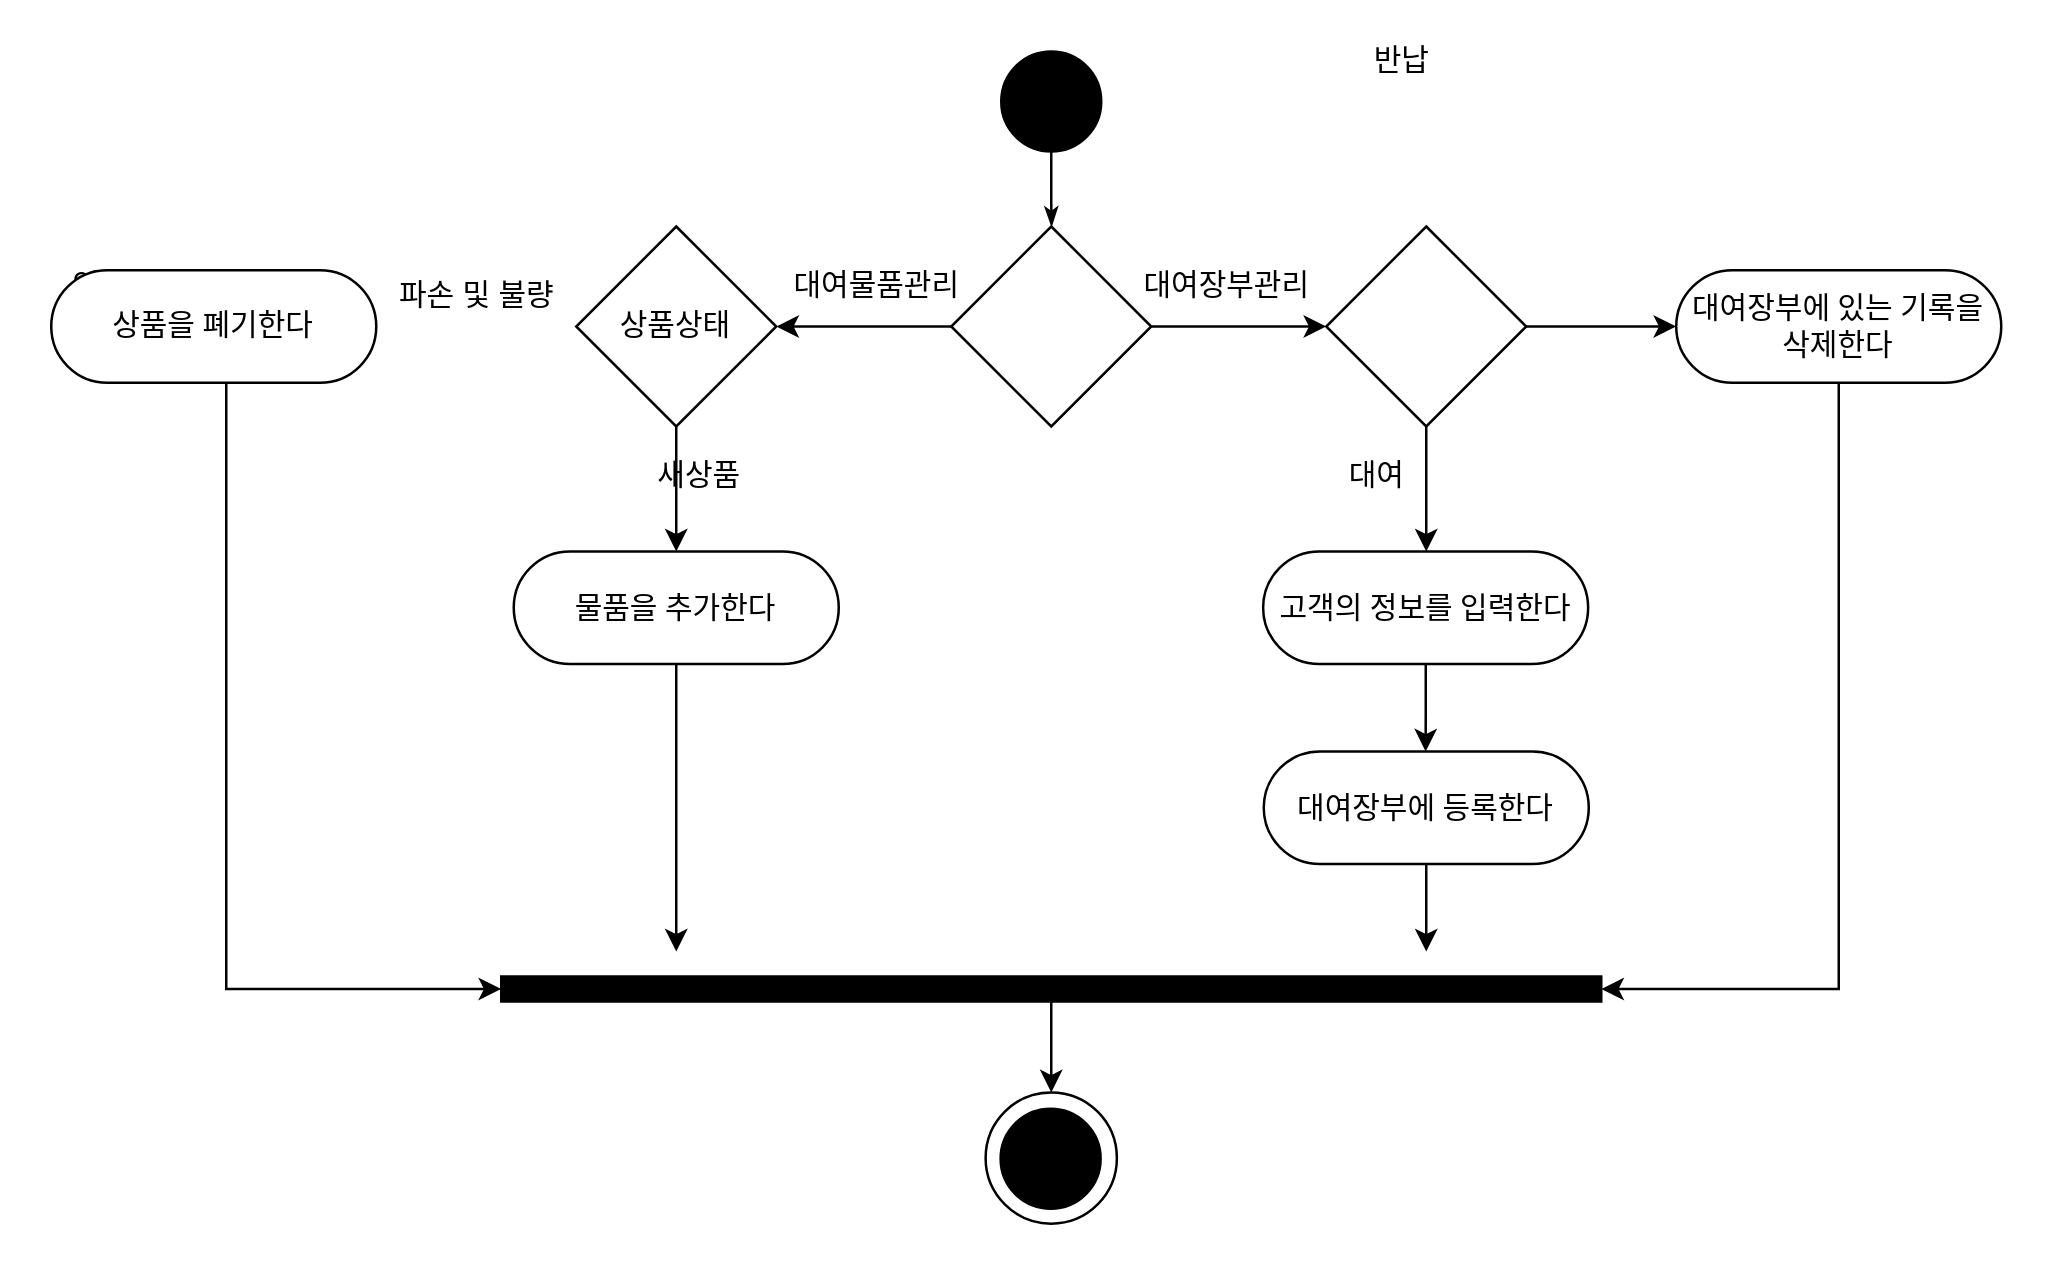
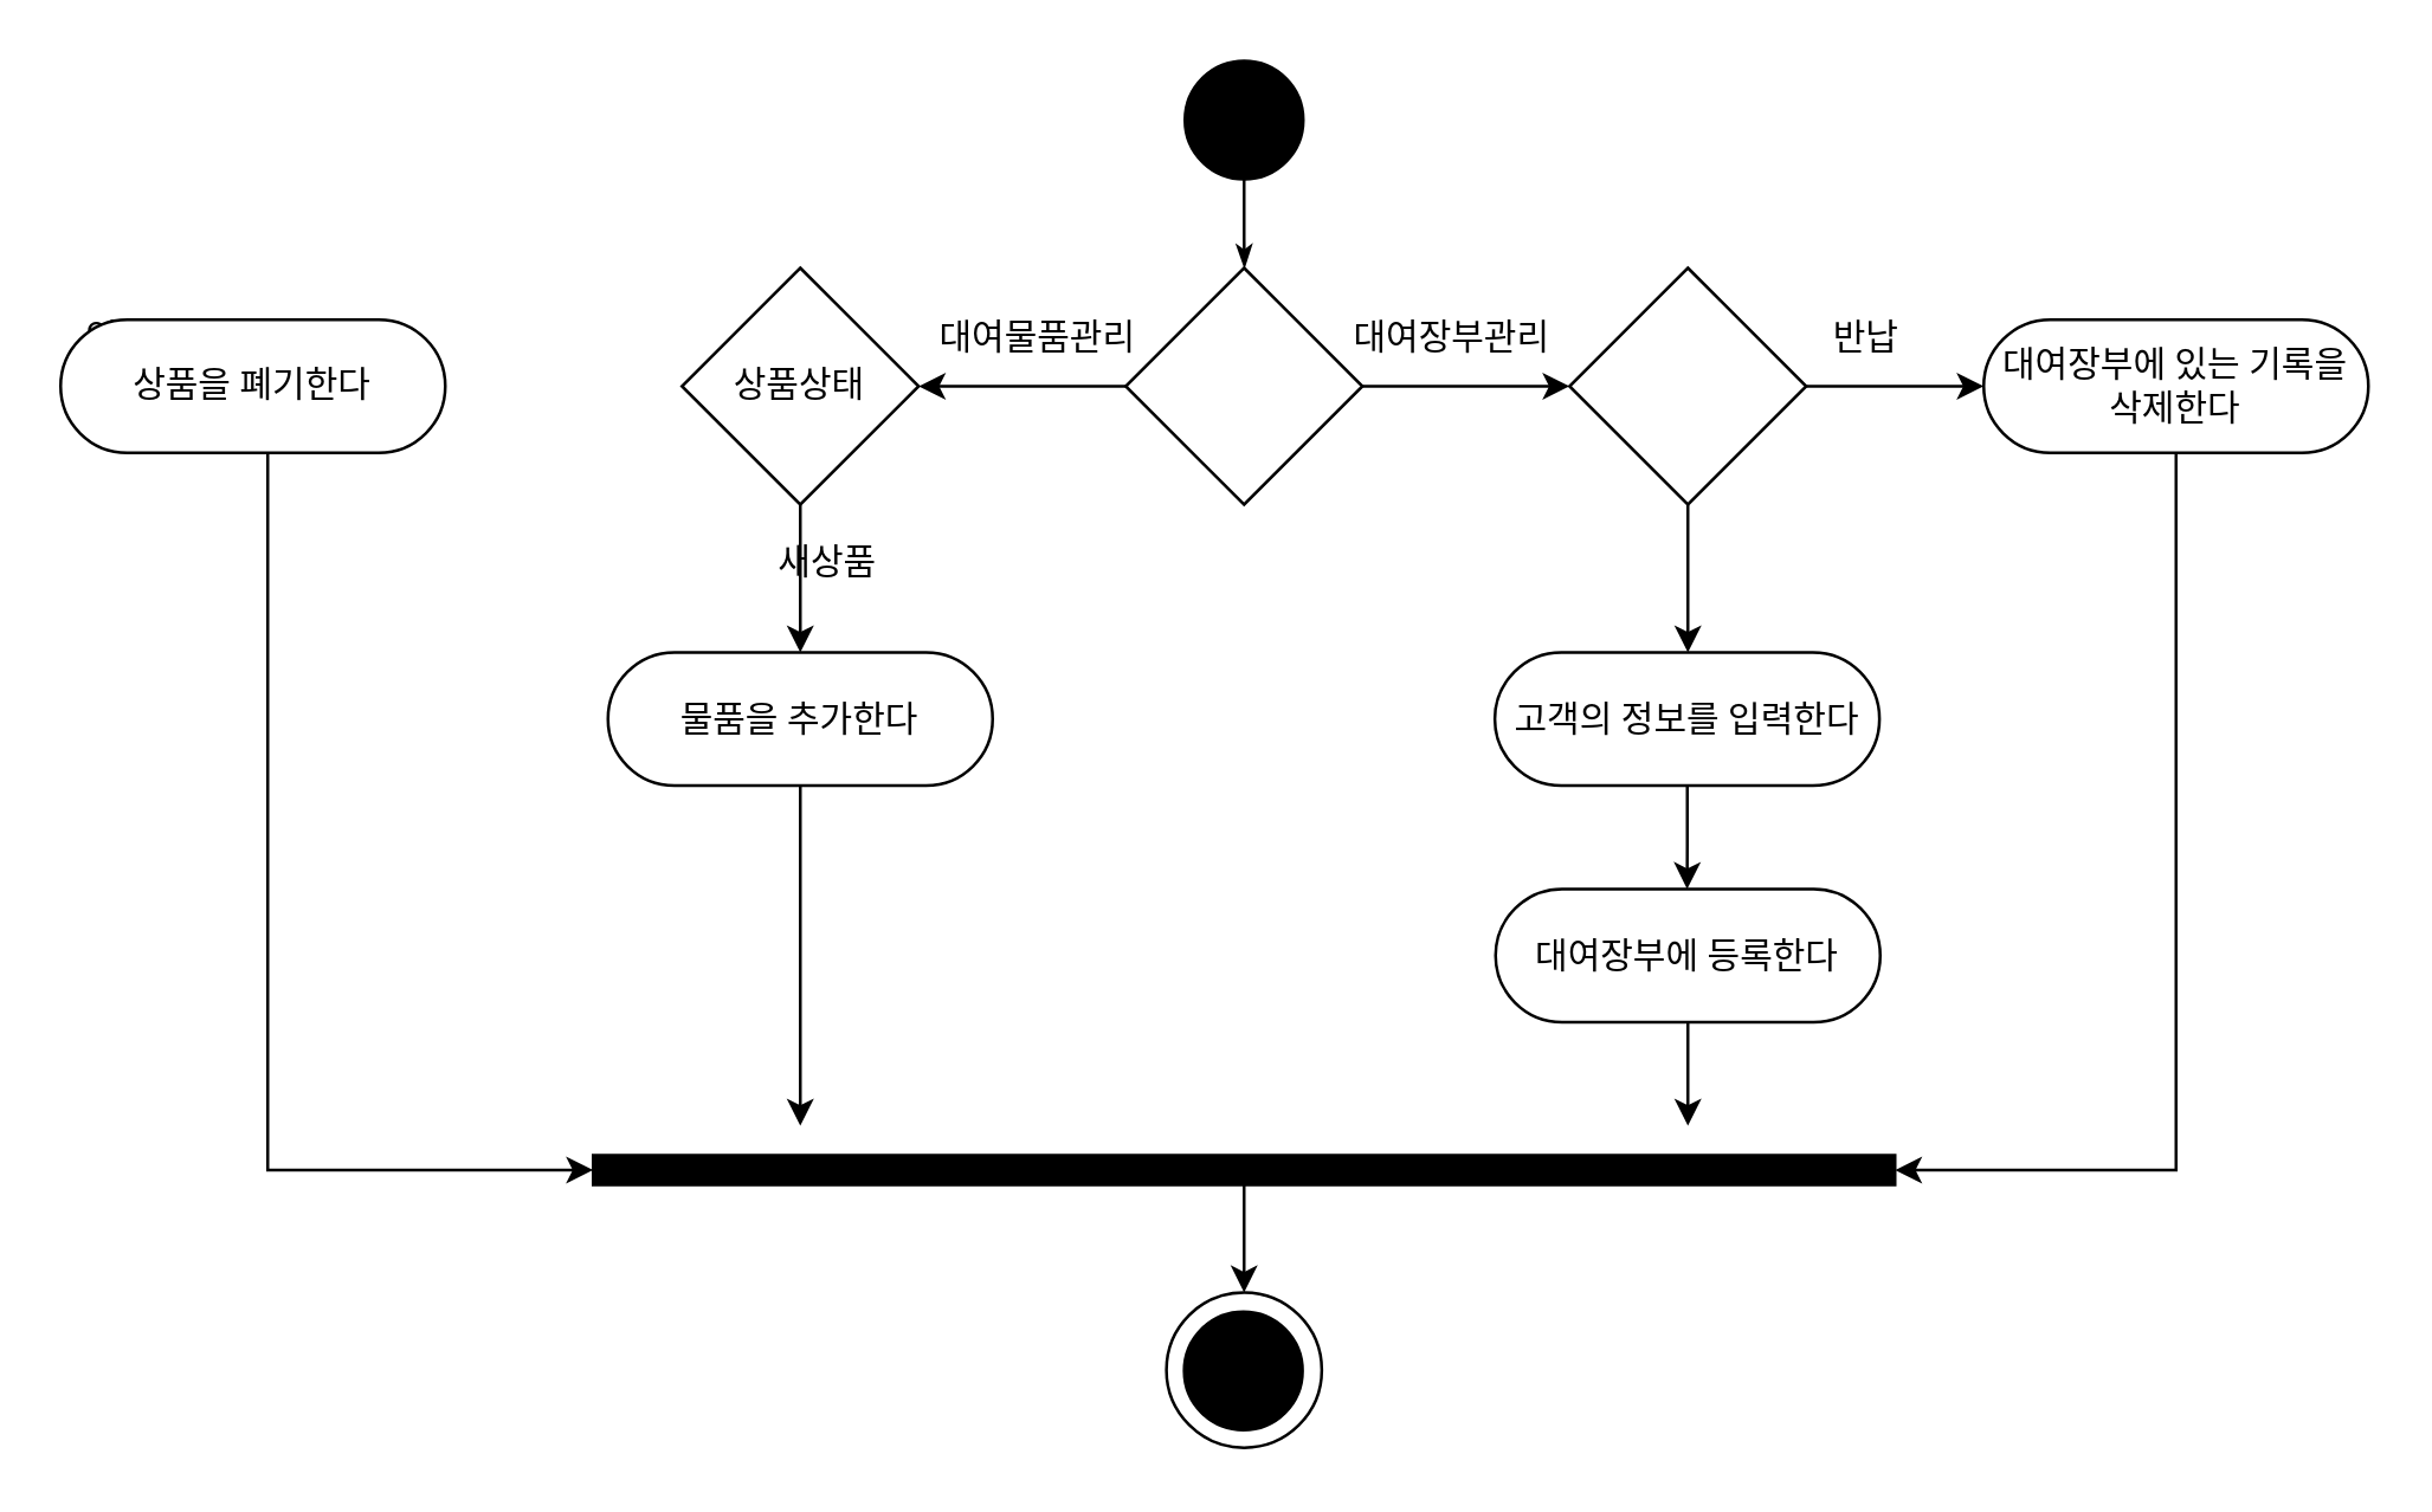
  <mxCell id="0" />
  <mxCell id="1" parent="0" />
  <mxCell id="2" value="" style="ellipse;whiteSpace=wrap;html=1;aspect=fixed;fillColor=#FFFFFF;" vertex="1" parent="1"><mxGeometry x="393.75" y="436.38" width="52.5" height="52.5" as="geometry" /></mxCell>
  <mxCell id="3" style="edgeStyle=orthogonalEdgeStyle;rounded=0;html=1;labelBackgroundColor=none;startArrow=none;startFill=0;startSize=5;endArrow=classicThin;endFill=1;endSize=5;jettySize=auto;orthogonalLoop=1;strokeWidth=1;fontFamily=Verdana;fontSize=12" edge="1" parent="1" source="4"><mxGeometry relative="1" as="geometry"><mxPoint x="420.118" y="90" as="targetPoint" /></mxGeometry></mxCell>
  <mxCell id="4" value="" style="ellipse;whiteSpace=wrap;html=1;rounded=0;shadow=0;comic=0;labelBackgroundColor=none;strokeWidth=1;fillColor=#000000;fontFamily=Verdana;fontSize=12;align=center;" vertex="1" parent="1"><mxGeometry x="400" y="20" width="40" height="40" as="geometry" /></mxCell>
  <mxCell id="5" style="edgeStyle=orthogonalEdgeStyle;rounded=0;orthogonalLoop=1;jettySize=auto;html=1;" edge="1" parent="1" source="7"><mxGeometry relative="1" as="geometry"><mxPoint x="310" y="130" as="targetPoint" /></mxGeometry></mxCell>
  <mxCell id="6" style="edgeStyle=orthogonalEdgeStyle;rounded=0;orthogonalLoop=1;jettySize=auto;html=1;" edge="1" parent="1" source="7"><mxGeometry relative="1" as="geometry"><mxPoint x="530" y="130" as="targetPoint" /></mxGeometry></mxCell>
  <mxCell id="7" value="" style="rhombus;whiteSpace=wrap;html=1;fillColor=#FFFFFF;" vertex="1" parent="1"><mxGeometry x="380" y="90" width="80" height="80" as="geometry" /></mxCell>
  <mxCell id="8" value="대여물품관리" style="text;html=1;align=center;verticalAlign=middle;resizable=0;points=[];;autosize=1;" vertex="1" parent="1"><mxGeometry x="305" y="104" width="90" height="20" as="geometry" /></mxCell>
  <mxCell id="9" value="대여장부관리" style="text;html=1;align=center;verticalAlign=middle;resizable=0;points=[];;autosize=1;" vertex="1" parent="1"><mxGeometry x="445" y="104" width="90" height="20" as="geometry" /></mxCell>
  <mxCell id="10" style="edgeStyle=orthogonalEdgeStyle;rounded=0;orthogonalLoop=1;jettySize=auto;html=1;entryX=1;entryY=0.5;entryDx=0;entryDy=0;" edge="1" parent="1" source="11" target="16"><mxGeometry relative="1" as="geometry"><Array as="points"><mxPoint x="735" y="395" /></Array></mxGeometry></mxCell>
  <mxCell id="11" value="대여장부에 있는 기록을 삭제한다" style="rounded=1;whiteSpace=wrap;html=1;shadow=0;comic=0;labelBackgroundColor=none;strokeWidth=1;fontFamily=Verdana;fontSize=12;align=center;arcSize=50;" vertex="1" parent="1"><mxGeometry x="670" y="107.5" width="130" height="45" as="geometry" /></mxCell>
  <mxCell id="12" style="edgeStyle=orthogonalEdgeStyle;rounded=0;orthogonalLoop=1;jettySize=auto;html=1;" edge="1" parent="1" source="13"><mxGeometry relative="1" as="geometry"><mxPoint x="569.75" y="300" as="targetPoint" /></mxGeometry></mxCell>
  <mxCell id="13" value="고객의 정보를 입력한다" style="rounded=1;whiteSpace=wrap;html=1;shadow=0;comic=0;labelBackgroundColor=none;strokeWidth=1;fontFamily=Verdana;fontSize=12;align=center;arcSize=50;" vertex="1" parent="1"><mxGeometry x="504.75" y="220" width="130" height="45" as="geometry" /></mxCell>
  <mxCell id="14" value="" style="ellipse;whiteSpace=wrap;html=1;rounded=0;shadow=0;comic=0;labelBackgroundColor=none;strokeWidth=1;fillColor=#000000;fontFamily=Verdana;fontSize=12;align=center;" vertex="1" parent="1"><mxGeometry x="399.75" y="442.88" width="40" height="40" as="geometry" /></mxCell>
  <mxCell id="15" style="edgeStyle=orthogonalEdgeStyle;rounded=0;orthogonalLoop=1;jettySize=auto;html=1;entryX=0.5;entryY=0;entryDx=0;entryDy=0;" edge="1" parent="1" source="16" target="2"><mxGeometry relative="1" as="geometry" /></mxCell>
  <mxCell id="16" value="" style="whiteSpace=wrap;html=1;rounded=0;shadow=0;comic=0;labelBackgroundColor=none;strokeWidth=1;fillColor=#000000;fontFamily=Verdana;fontSize=12;align=center;rotation=0;" vertex="1" parent="1"><mxGeometry x="200" y="390" width="440" height="10" as="geometry" /></mxCell>
  <mxCell id="17" style="edgeStyle=orthogonalEdgeStyle;rounded=0;orthogonalLoop=1;jettySize=auto;html=1;" edge="1" parent="1" source="18"><mxGeometry relative="1" as="geometry"><mxPoint x="270" y="220" as="targetPoint" /></mxGeometry></mxCell>
  <mxCell id="18" value="상품상태" style="rhombus;whiteSpace=wrap;html=1;fillColor=#FFFFFF;" vertex="1" parent="1"><mxGeometry x="230" y="90" width="80" height="80" as="geometry" /></mxCell>
  <mxCell id="19" value="인식기" style="text;html=1;align=center;verticalAlign=middle;resizable=0;points=[];;autosize=1;" vertex="1" parent="1"><mxGeometry x="20" y="104" width="50" height="20" as="geometry" /></mxCell>
  <mxCell id="20" style="edgeStyle=orthogonalEdgeStyle;rounded=0;orthogonalLoop=1;jettySize=auto;html=1;" edge="1" parent="1" source="22"><mxGeometry relative="1" as="geometry"><mxPoint x="570" y="220" as="targetPoint" /></mxGeometry></mxCell>
  <mxCell id="21" style="edgeStyle=orthogonalEdgeStyle;rounded=0;orthogonalLoop=1;jettySize=auto;html=1;" edge="1" parent="1" source="22"><mxGeometry relative="1" as="geometry"><mxPoint x="670" y="130" as="targetPoint" /></mxGeometry></mxCell>
  <mxCell id="22" value="" style="rhombus;whiteSpace=wrap;html=1;fillColor=#FFFFFF;" vertex="1" parent="1"><mxGeometry x="530" y="90" width="80" height="80" as="geometry" /></mxCell>
- <mxCell id="23" value="대여" style="text;html=1;align=center;verticalAlign=middle;resizable=0;points=[];;autosize=1;" vertex="1" parent="1"><mxGeometry x="530" y="180" width="40" height="20" as="geometry" /></mxCell>
- <mxCell id="24" value="반납" style="text;html=1;align=center;verticalAlign=middle;resizable=0;points=[];;autosize=1;" vertex="1" parent="1"><mxGeometry x="540" y="14" width="40" height="20" as="geometry" /></mxCell>
+ <mxCell id="24" value="반납" style="text;html=1;align=center;verticalAlign=middle;resizable=0;points=[];;autosize=1;" vertex="1" parent="1"><mxGeometry x="610" y="104" width="40" height="20" as="geometry" /></mxCell>
  <mxCell id="25" style="edgeStyle=orthogonalEdgeStyle;rounded=0;orthogonalLoop=1;jettySize=auto;html=1;" edge="1" parent="1" source="26"><mxGeometry relative="1" as="geometry"><mxPoint x="570" y="380" as="targetPoint" /></mxGeometry></mxCell>
  <mxCell id="26" value="대여장부에 등록한다" style="rounded=1;whiteSpace=wrap;html=1;shadow=0;comic=0;labelBackgroundColor=none;strokeWidth=1;fontFamily=Verdana;fontSize=12;align=center;arcSize=50;" vertex="1" parent="1"><mxGeometry x="505" y="300" width="130" height="45" as="geometry" /></mxCell>
- <mxCell id="27" value="파손 및 불량" style="text;html=1;align=center;verticalAlign=middle;resizable=0;points=[];;autosize=1;" vertex="1" parent="1"><mxGeometry x="150" y="107.5" width="80" height="20" as="geometry" /></mxCell>
  <mxCell id="28" style="edgeStyle=orthogonalEdgeStyle;rounded=0;orthogonalLoop=1;jettySize=auto;html=1;entryX=0;entryY=0.5;entryDx=0;entryDy=0;" edge="1" parent="1" source="29" target="16"><mxGeometry relative="1" as="geometry"><Array as="points"><mxPoint x="90" y="395" /></Array></mxGeometry></mxCell>
  <mxCell id="29" value="상품을 폐기한다" style="rounded=1;whiteSpace=wrap;html=1;shadow=0;comic=0;labelBackgroundColor=none;strokeWidth=1;fontFamily=Verdana;fontSize=12;align=center;arcSize=50;" vertex="1" parent="1"><mxGeometry x="20" y="107.5" width="130" height="45" as="geometry" /></mxCell>
  <mxCell id="30" value="새상품" style="text;html=1;align=center;verticalAlign=middle;resizable=0;points=[];;autosize=1;" vertex="1" parent="1"><mxGeometry x="254" y="180" width="50" height="20" as="geometry" /></mxCell>
  <mxCell id="31" style="edgeStyle=orthogonalEdgeStyle;rounded=0;orthogonalLoop=1;jettySize=auto;html=1;" edge="1" parent="1" source="32"><mxGeometry relative="1" as="geometry"><mxPoint x="270" y="380" as="targetPoint" /></mxGeometry></mxCell>
  <mxCell id="32" value="물품을 추가한다" style="rounded=1;whiteSpace=wrap;html=1;shadow=0;comic=0;labelBackgroundColor=none;strokeWidth=1;fontFamily=Verdana;fontSize=12;align=center;arcSize=50;" vertex="1" parent="1"><mxGeometry x="205" y="220" width="130" height="45" as="geometry" /></mxCell>
